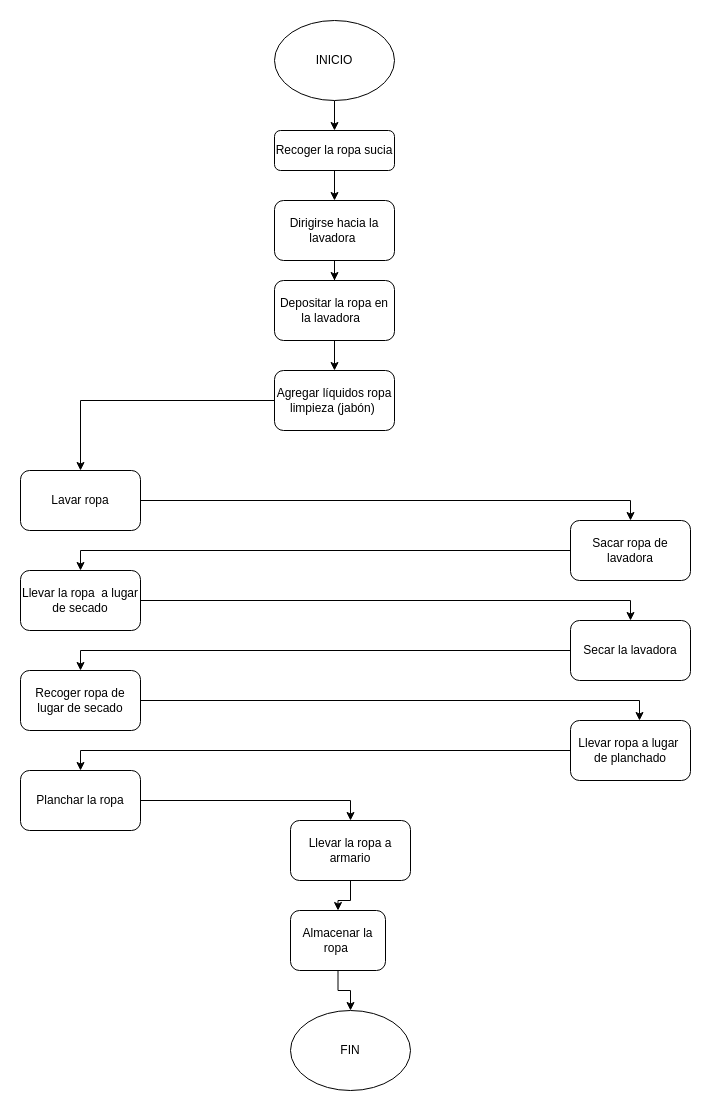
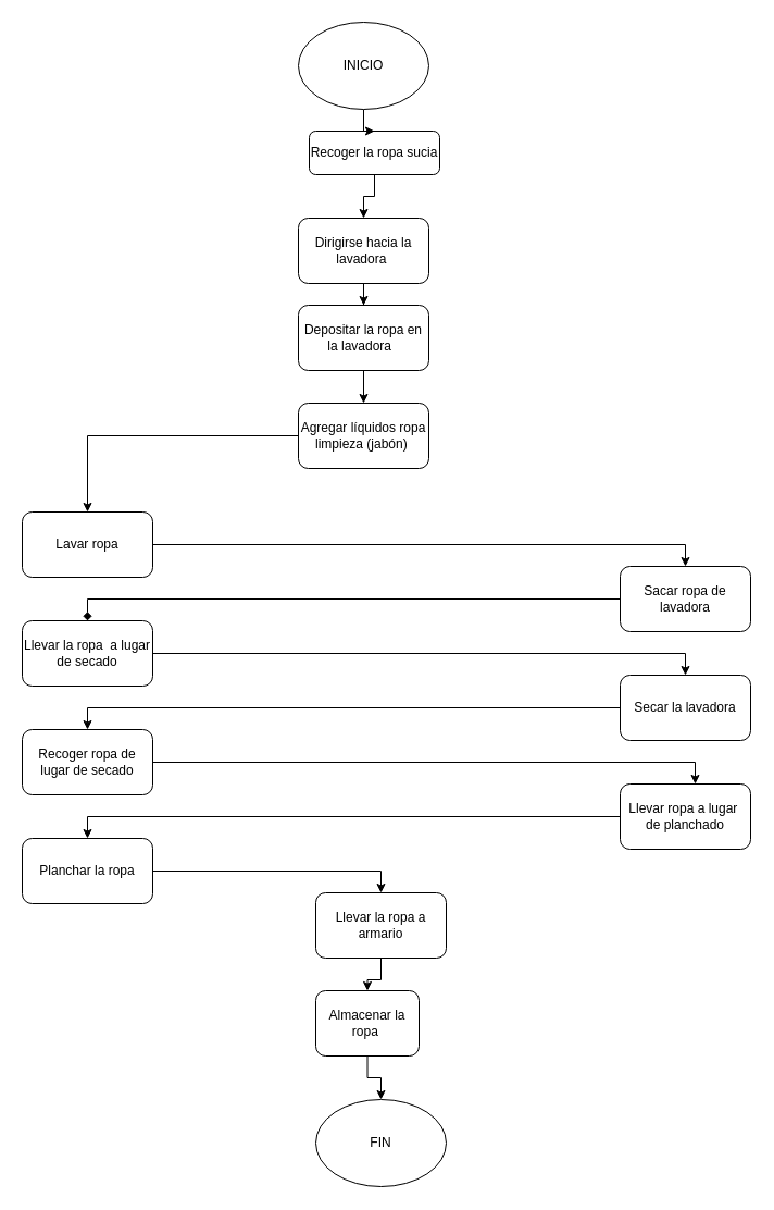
  <mxCell id="0" />
  <mxCell id="1" parent="0" />
  <mxCell id="2" style="edgeStyle=orthogonalEdgeStyle;rounded=0;orthogonalLoop=1;jettySize=auto;html=1;" edge="1" parent="1" source="3" target="7"><mxGeometry relative="1" as="geometry" /></mxCell>
- <mxCell id="3" value="Recoger la ropa sucia" style="rounded=1;whiteSpace=wrap;html=1;fontSize=12;glass=0;strokeWidth=1;shadow=0;" parent="1" vertex="1"><mxGeometry x="274" y="130" width="120" height="40" as="geometry" /></mxCell>
+ <mxCell id="3" value="Recoger la ropa sucia" style="rounded=1;whiteSpace=wrap;html=1;fontSize=12;glass=0;strokeWidth=1;shadow=0;" parent="1" vertex="1"><mxGeometry x="284" y="120" width="120" height="40" as="geometry" /></mxCell>
  <mxCell id="4" style="edgeStyle=orthogonalEdgeStyle;rounded=0;orthogonalLoop=1;jettySize=auto;html=1;" edge="1" parent="1" source="5" target="3"><mxGeometry relative="1" as="geometry" /></mxCell>
  <mxCell id="5" value="INICIO" style="ellipse;whiteSpace=wrap;html=1;" vertex="1" parent="1"><mxGeometry x="274" y="20" width="120" height="80" as="geometry" /></mxCell>
  <mxCell id="6" style="edgeStyle=orthogonalEdgeStyle;rounded=0;orthogonalLoop=1;jettySize=auto;html=1;entryX=0.5;entryY=0;entryDx=0;entryDy=0;" edge="1" parent="1" source="7" target="9"><mxGeometry relative="1" as="geometry"><mxPoint x="334" y="310" as="targetPoint" /></mxGeometry></mxCell>
  <mxCell id="7" value="Dirigirse hacia la lavadora&amp;nbsp;" style="rounded=1;whiteSpace=wrap;html=1;" vertex="1" parent="1"><mxGeometry x="274" y="200" width="120" height="60" as="geometry" /></mxCell>
  <mxCell id="8" style="edgeStyle=orthogonalEdgeStyle;rounded=0;orthogonalLoop=1;jettySize=auto;html=1;" edge="1" parent="1" source="9" target="11"><mxGeometry relative="1" as="geometry" /></mxCell>
  <mxCell id="9" value="Depositar la ropa en la lavadora&amp;nbsp;&amp;nbsp;" style="rounded=1;whiteSpace=wrap;html=1;" vertex="1" parent="1"><mxGeometry x="274" y="280" width="120" height="60" as="geometry" /></mxCell>
  <mxCell id="10" style="edgeStyle=orthogonalEdgeStyle;rounded=0;orthogonalLoop=1;jettySize=auto;html=1;entryX=0.5;entryY=0;entryDx=0;entryDy=0;" edge="1" parent="1" source="11" target="13"><mxGeometry relative="1" as="geometry" /></mxCell>
  <mxCell id="11" value="Agregar líquidos ropa limpieza (jabón)&amp;nbsp;" style="rounded=1;whiteSpace=wrap;html=1;" vertex="1" parent="1"><mxGeometry x="274" y="370" width="120" height="60" as="geometry" /></mxCell>
  <mxCell id="12" style="edgeStyle=orthogonalEdgeStyle;rounded=0;orthogonalLoop=1;jettySize=auto;html=1;entryX=0.5;entryY=0;entryDx=0;entryDy=0;" edge="1" parent="1" source="13" target="15"><mxGeometry relative="1" as="geometry" /></mxCell>
  <mxCell id="13" value="Lavar ropa" style="rounded=1;whiteSpace=wrap;html=1;" vertex="1" parent="1"><mxGeometry x="20" y="470" width="120" height="60" as="geometry" /></mxCell>
- <mxCell id="14" style="edgeStyle=orthogonalEdgeStyle;rounded=0;orthogonalLoop=1;jettySize=auto;html=1;entryX=0.5;entryY=0;entryDx=0;entryDy=0;" edge="1" parent="1" source="15" target="17"><mxGeometry relative="1" as="geometry" /></mxCell>
+ <mxCell id="14" style="edgeStyle=orthogonalEdgeStyle;rounded=0;orthogonalLoop=1;jettySize=auto;html=1;entryX=0.5;entryY=0;entryDx=0;entryDy=0;endArrow=diamond;" edge="1" parent="1" source="15" target="17"><mxGeometry relative="1" as="geometry" /></mxCell>
  <mxCell id="15" value="Sacar ropa de lavadora" style="rounded=1;whiteSpace=wrap;html=1;" vertex="1" parent="1"><mxGeometry x="570" y="520" width="120" height="60" as="geometry" /></mxCell>
  <mxCell id="16" style="edgeStyle=orthogonalEdgeStyle;rounded=0;orthogonalLoop=1;jettySize=auto;html=1;entryX=0.5;entryY=0;entryDx=0;entryDy=0;" edge="1" parent="1" source="17" target="19"><mxGeometry relative="1" as="geometry" /></mxCell>
  <mxCell id="17" value="Llevar la ropa&amp;nbsp; a lugar de secado" style="rounded=1;whiteSpace=wrap;html=1;" vertex="1" parent="1"><mxGeometry x="20" y="570" width="120" height="60" as="geometry" /></mxCell>
  <mxCell id="18" style="edgeStyle=orthogonalEdgeStyle;rounded=0;orthogonalLoop=1;jettySize=auto;html=1;entryX=0.5;entryY=0;entryDx=0;entryDy=0;" edge="1" parent="1" source="19" target="22"><mxGeometry relative="1" as="geometry" /></mxCell>
  <mxCell id="19" value="Secar la lavadora" style="rounded=1;whiteSpace=wrap;html=1;" vertex="1" parent="1"><mxGeometry x="570" y="620" width="120" height="60" as="geometry" /></mxCell>
  <mxCell id="20" value="FIN" style="ellipse;whiteSpace=wrap;html=1;" vertex="1" parent="1"><mxGeometry x="290" y="1010" width="120" height="80" as="geometry" /></mxCell>
  <mxCell id="21" style="edgeStyle=orthogonalEdgeStyle;rounded=0;orthogonalLoop=1;jettySize=auto;html=1;entryX=0.575;entryY=0;entryDx=0;entryDy=0;entryPerimeter=0;" edge="1" parent="1" source="22" target="24"><mxGeometry relative="1" as="geometry" /></mxCell>
  <mxCell id="22" value="Recoger ropa de lugar de secado" style="rounded=1;whiteSpace=wrap;html=1;" vertex="1" parent="1"><mxGeometry x="20" y="670" width="120" height="60" as="geometry" /></mxCell>
  <mxCell id="23" style="edgeStyle=orthogonalEdgeStyle;rounded=0;orthogonalLoop=1;jettySize=auto;html=1;entryX=0.5;entryY=0;entryDx=0;entryDy=0;" edge="1" parent="1" source="24" target="26"><mxGeometry relative="1" as="geometry" /></mxCell>
  <mxCell id="24" value="Llevar ropa a lugar&amp;nbsp; de planchado" style="rounded=1;whiteSpace=wrap;html=1;" vertex="1" parent="1"><mxGeometry x="570" y="720" width="120" height="60" as="geometry" /></mxCell>
  <mxCell id="25" style="edgeStyle=orthogonalEdgeStyle;rounded=0;orthogonalLoop=1;jettySize=auto;html=1;entryX=0.5;entryY=0;entryDx=0;entryDy=0;" edge="1" parent="1" source="26" target="28"><mxGeometry relative="1" as="geometry" /></mxCell>
  <mxCell id="26" value="Planchar la ropa" style="rounded=1;whiteSpace=wrap;html=1;" vertex="1" parent="1"><mxGeometry x="20" y="770" width="120" height="60" as="geometry" /></mxCell>
  <mxCell id="27" value="" style="edgeStyle=orthogonalEdgeStyle;rounded=0;orthogonalLoop=1;jettySize=auto;html=1;" edge="1" parent="1" source="28" target="30"><mxGeometry relative="1" as="geometry" /></mxCell>
  <mxCell id="28" value="Llevar la ropa a armario" style="rounded=1;whiteSpace=wrap;html=1;" vertex="1" parent="1"><mxGeometry x="290" y="820" width="120" height="60" as="geometry" /></mxCell>
  <mxCell id="29" value="" style="edgeStyle=orthogonalEdgeStyle;rounded=0;orthogonalLoop=1;jettySize=auto;html=1;" edge="1" parent="1" source="30" target="20"><mxGeometry relative="1" as="geometry" /></mxCell>
  <mxCell id="30" value="Almacenar la ropa&amp;nbsp;" style="rounded=1;whiteSpace=wrap;html=1;" vertex="1" parent="1"><mxGeometry x="290" y="910" width="95" height="60" as="geometry" /></mxCell>
